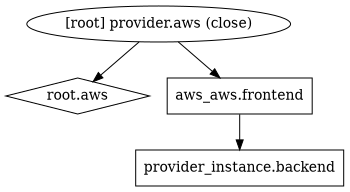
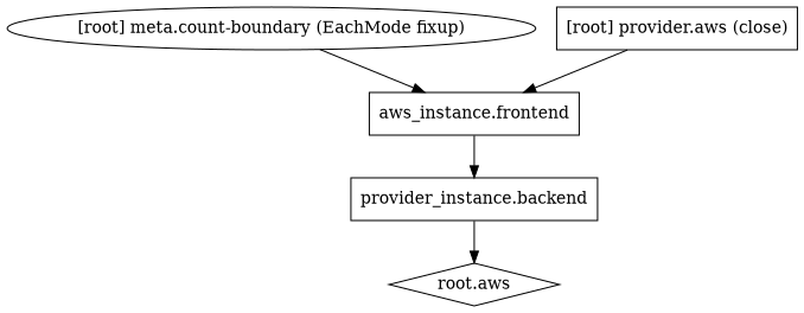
  digraph {
    compound=true
    newrank=true
    n1 [label="provider_instance.backend" shape=box]
    n2 [label="root.aws" shape=diamond]
-   n3 [label="aws_aws.frontend" shape=box]
-   "[root] provider.aws (close)"
+   n3 [label="aws_instance.frontend" shape=box]
+   "[root] meta.count-boundary (EachMode fixup)"
+   "[root] provider.aws (close)" [shape=box]
    subgraph sub_1 {
      n1
      n2
      n3
+     "[root] meta.count-boundary (EachMode fixup)"
      "[root] provider.aws (close)"
    }
-   "[root] provider.aws (close)" -> n2
+   n1 -> n2
    n3 -> n1
+   "[root] meta.count-boundary (EachMode fixup)" -> n3
    "[root] provider.aws (close)" -> n3
  }
